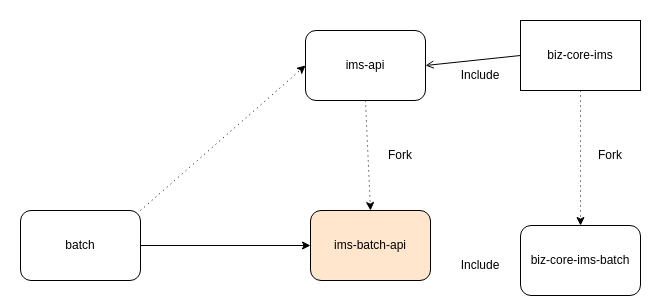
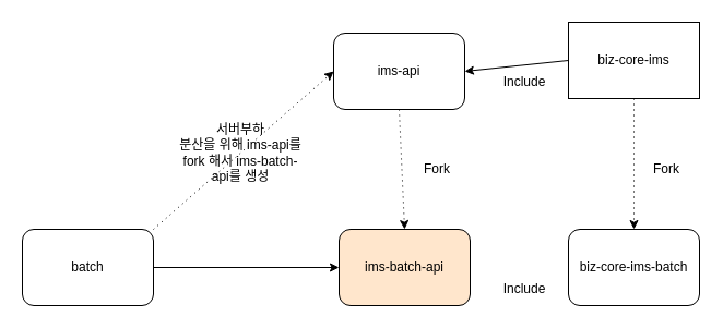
  <mxCell id="0" />
  <mxCell id="1" parent="0" />
  <mxCell id="2" value="batch" style="rounded=1;whiteSpace=wrap;html=1;" vertex="1" parent="1"><mxGeometry x="20" y="210" width="120" height="70" as="geometry" /></mxCell>
  <mxCell id="3" value="ims-api" style="rounded=1;whiteSpace=wrap;html=1;" vertex="1" parent="1"><mxGeometry x="305" y="30" width="120" height="70" as="geometry" /></mxCell>
  <mxCell id="4" value="ims-batch-api" style="rounded=1;whiteSpace=wrap;html=1;fillColor=#ffe6cc;" vertex="1" parent="1"><mxGeometry x="310" y="210" width="120" height="70" as="geometry" /></mxCell>
  <mxCell id="5" value="biz-core-ims" style="whiteSpace=wrap;html=1;rounded=0;" vertex="1" parent="1"><mxGeometry x="520" y="20" width="120" height="70" as="geometry" /></mxCell>
- <mxCell id="6" value="biz-core-ims-batch" style="rounded=1;whiteSpace=wrap;html=1;" vertex="1" parent="1"><mxGeometry x="520" y="225" width="120" height="70" as="geometry" /></mxCell>
+ <mxCell id="6" value="biz-core-ims-batch" style="rounded=1;whiteSpace=wrap;html=1;" vertex="1" parent="1"><mxGeometry x="520" y="210" width="120" height="70" as="geometry" /></mxCell>
  <mxCell id="7" value="Fork" style="text;strokeColor=none;align=center;fillColor=none;html=1;verticalAlign=middle;whiteSpace=wrap;rounded=0;" vertex="1" parent="1"><mxGeometry x="370" y="140" width="60" height="30" as="geometry" /></mxCell>
  <mxCell id="8" value="Fork" style="text;strokeColor=none;align=center;fillColor=none;html=1;verticalAlign=middle;whiteSpace=wrap;rounded=0;" vertex="1" parent="1"><mxGeometry x="580" y="140" width="60" height="30" as="geometry" /></mxCell>
  <mxCell id="9" value="" style="endArrow=classic;html=1;rounded=0;exitX=1;exitY=0.5;exitDx=0;exitDy=0;entryX=0;entryY=0.5;entryDx=0;entryDy=0;" edge="1" parent="1" source="2" target="4"><mxGeometry width="50" height="50" relative="1" as="geometry"><mxPoint x="220" y="290" as="sourcePoint" /><mxPoint x="270" y="240" as="targetPoint" /></mxGeometry></mxCell>
  <mxCell id="10" value="Include" style="text;strokeColor=none;align=center;fillColor=none;html=1;verticalAlign=middle;whiteSpace=wrap;rounded=0;" vertex="1" parent="1"><mxGeometry x="450" y="250" width="60" height="30" as="geometry" /></mxCell>
- <mxCell id="11" value="" style="endArrow=open;html=1;rounded=0;exitX=0;exitY=0.5;exitDx=0;exitDy=0;entryX=1;entryY=0.5;entryDx=0;entryDy=0;" edge="1" parent="1" source="5" target="3"><mxGeometry width="50" height="50" relative="1" as="geometry"><mxPoint x="520" y="90" as="sourcePoint" /><mxPoint x="430" y="90" as="targetPoint" /></mxGeometry></mxCell>
+ <mxCell id="11" value="" style="endArrow=classic;html=1;rounded=0;exitX=0;exitY=0.5;exitDx=0;exitDy=0;entryX=1;entryY=0.5;entryDx=0;entryDy=0;" edge="1" parent="1" source="5" target="3"><mxGeometry width="50" height="50" relative="1" as="geometry"><mxPoint x="520" y="90" as="sourcePoint" /><mxPoint x="430" y="90" as="targetPoint" /></mxGeometry></mxCell>
  <mxCell id="12" value="Include" style="text;strokeColor=none;align=center;fillColor=none;html=1;verticalAlign=middle;whiteSpace=wrap;rounded=0;" vertex="1" parent="1"><mxGeometry x="450" y="60" width="60" height="30" as="geometry" /></mxCell>
  <mxCell id="13" value="" style="endArrow=classic;html=1;rounded=0;exitX=1;exitY=0;exitDx=0;exitDy=0;entryX=0;entryY=0.5;entryDx=0;entryDy=0;dashed=1;dashPattern=1 4;" edge="1" parent="1" source="2" target="3"><mxGeometry width="50" height="50" relative="1" as="geometry"><mxPoint x="150" y="255" as="sourcePoint" /><mxPoint x="320" y="255" as="targetPoint" /></mxGeometry></mxCell>
+ <mxCell id="14" value="서버부하&lt;br&gt;분산을 위해 ims-api를 fork 해서 ims-batch-api를 생성" style="text;strokeColor=none;align=center;fillColor=none;html=1;verticalAlign=middle;whiteSpace=wrap;rounded=0;" vertex="1" parent="1"><mxGeometry x="160" y="110" width="120" height="60" as="geometry" /></mxCell>
  <mxCell id="15" value="" style="endArrow=classic;html=1;rounded=0;exitX=0.5;exitY=1;exitDx=0;exitDy=0;entryX=0.5;entryY=0;entryDx=0;entryDy=0;dashed=1;dashPattern=1 4;" edge="1" parent="1" source="3" target="4"><mxGeometry width="50" height="50" relative="1" as="geometry"><mxPoint x="340" y="245" as="sourcePoint" /><mxPoint x="510" y="90" as="targetPoint" /></mxGeometry></mxCell>
  <mxCell id="16" value="" style="endArrow=classic;html=1;rounded=0;exitX=0.5;exitY=1;exitDx=0;exitDy=0;entryX=0.5;entryY=0;entryDx=0;entryDy=0;dashed=1;dashPattern=1 4;" edge="1" parent="1" source="5" target="6"><mxGeometry width="50" height="50" relative="1" as="geometry"><mxPoint x="380" y="100" as="sourcePoint" /><mxPoint x="380" y="220" as="targetPoint" /></mxGeometry></mxCell>
